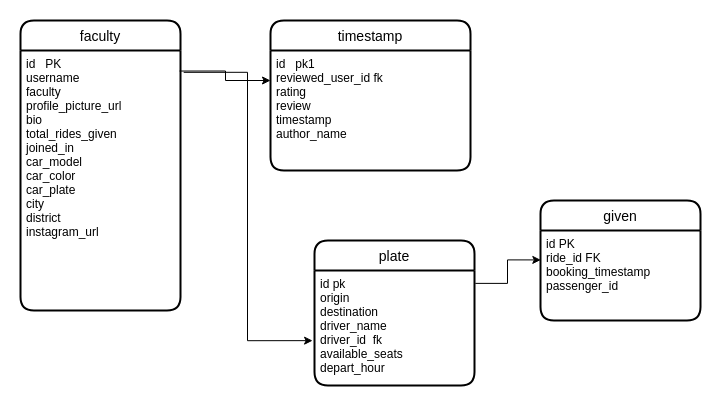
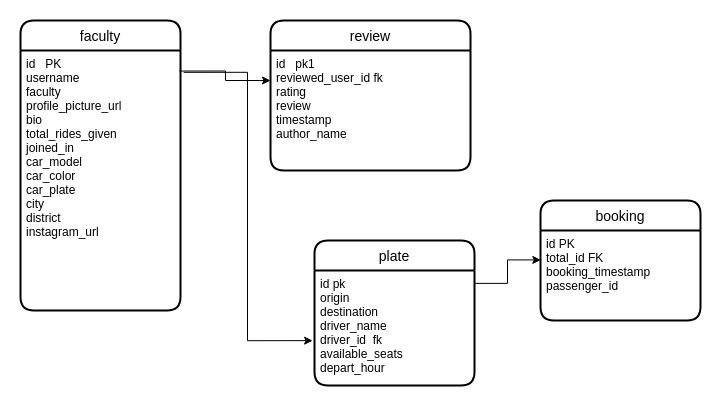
  <mxCell id="0" />
  <mxCell id="1" parent="0" />
  <mxCell id="2" style="edgeStyle=orthogonalEdgeStyle;rounded=0;orthogonalLoop=1;jettySize=auto;html=1;entryX=0;entryY=0.25;entryDx=0;entryDy=0;exitX=0.994;exitY=0.079;exitDx=0;exitDy=0;exitPerimeter=0;" parent="1" source="4" target="6" edge="1"><mxGeometry relative="1" as="geometry"><mxPoint x="190" y="70" as="sourcePoint" /></mxGeometry></mxCell>
  <mxCell id="3" value="faculty" style="swimlane;childLayout=stackLayout;horizontal=1;startSize=30;horizontalStack=0;rounded=1;fontSize=14;fontStyle=0;strokeWidth=2;resizeParent=0;resizeLast=1;shadow=0;dashed=0;align=center;" parent="1" vertex="1"><mxGeometry x="20" y="20" width="160" height="290" as="geometry" /></mxCell>
  <mxCell id="4" value="id   PK&#10;username&#10;faculty&#10;profile_picture_url&#10;bio&#10;total_rides_given&#10;joined_in&#10;car_model&#10;car_color&#10;car_plate&#10;city&#10;district&#10;instagram_url&#10;" style="align=left;strokeColor=none;fillColor=none;spacingLeft=4;fontSize=12;verticalAlign=top;resizable=0;rotatable=0;part=1;" parent="3" vertex="1"><mxGeometry y="30" width="160" height="260" as="geometry" /></mxCell>
- <mxCell id="5" value="timestamp" style="swimlane;childLayout=stackLayout;horizontal=1;startSize=30;horizontalStack=0;rounded=1;fontSize=14;fontStyle=0;strokeWidth=2;resizeParent=0;resizeLast=1;shadow=0;dashed=0;align=center;" parent="1" vertex="1"><mxGeometry x="270" y="20" width="200" height="150" as="geometry" /></mxCell>
+ <mxCell id="5" value="review" style="swimlane;childLayout=stackLayout;horizontal=1;startSize=30;horizontalStack=0;rounded=1;fontSize=14;fontStyle=0;strokeWidth=2;resizeParent=0;resizeLast=1;shadow=0;dashed=0;align=center;" parent="1" vertex="1"><mxGeometry x="270" y="20" width="200" height="150" as="geometry" /></mxCell>
  <mxCell id="6" value="id   pk1&#10;reviewed_user_id fk  &#10;rating&#10;review&#10;timestamp&#10;author_name&#10;&#10;" style="align=left;strokeColor=none;fillColor=none;spacingLeft=4;fontSize=12;verticalAlign=top;resizable=0;rotatable=0;part=1;" parent="5" vertex="1"><mxGeometry y="30" width="200" height="120" as="geometry" /></mxCell>
  <mxCell id="7" style="edgeStyle=orthogonalEdgeStyle;rounded=0;orthogonalLoop=1;jettySize=auto;html=1;entryX=0.002;entryY=0.327;entryDx=0;entryDy=0;entryPerimeter=0;exitX=1.005;exitY=0.112;exitDx=0;exitDy=0;exitPerimeter=0;" parent="1" source="9" target="12" edge="1"><mxGeometry relative="1" as="geometry" /></mxCell>
  <mxCell id="8" value="plate" style="swimlane;childLayout=stackLayout;horizontal=1;startSize=30;horizontalStack=0;rounded=1;fontSize=14;fontStyle=0;strokeWidth=2;resizeParent=0;resizeLast=1;shadow=0;dashed=0;align=center;" parent="1" vertex="1"><mxGeometry x="314" y="240" width="160" height="145" as="geometry" /></mxCell>
  <mxCell id="9" value="id pk&#10;origin&#10;destination&#10;driver_name&#10;driver_id  fk&#10;available_seats&#10;depart_hour&#10;" style="align=left;strokeColor=none;fillColor=none;spacingLeft=4;fontSize=12;verticalAlign=top;resizable=0;rotatable=0;part=1;" parent="8" vertex="1"><mxGeometry y="30" width="160" height="115" as="geometry" /></mxCell>
  <mxCell id="10" style="edgeStyle=orthogonalEdgeStyle;rounded=0;orthogonalLoop=1;jettySize=auto;html=1;entryX=-0.012;entryY=0.61;entryDx=0;entryDy=0;entryPerimeter=0;exitX=1.02;exitY=0.084;exitDx=0;exitDy=0;exitPerimeter=0;" parent="1" source="4" target="9" edge="1"><mxGeometry relative="1" as="geometry" /></mxCell>
- <mxCell id="11" value="given" style="swimlane;childLayout=stackLayout;horizontal=1;startSize=30;horizontalStack=0;rounded=1;fontSize=14;fontStyle=0;strokeWidth=2;resizeParent=0;resizeLast=1;shadow=0;dashed=0;align=center;" parent="1" vertex="1"><mxGeometry x="540" y="200" width="160" height="120" as="geometry" /></mxCell>
- <mxCell id="12" value="id PK&#10;ride_id FK&#10;booking_timestamp&#10;passenger_id" style="align=left;strokeColor=none;fillColor=none;spacingLeft=4;fontSize=12;verticalAlign=top;resizable=0;rotatable=0;part=1;" parent="11" vertex="1"><mxGeometry y="30" width="160" height="90" as="geometry" /></mxCell>
+ <mxCell id="11" value="booking" style="swimlane;childLayout=stackLayout;horizontal=1;startSize=30;horizontalStack=0;rounded=1;fontSize=14;fontStyle=0;strokeWidth=2;resizeParent=0;resizeLast=1;shadow=0;dashed=0;align=center;" parent="1" vertex="1"><mxGeometry x="540" y="200" width="160" height="120" as="geometry" /></mxCell>
+ <mxCell id="12" value="id PK&#10;total_id FK&#10;booking_timestamp&#10;passenger_id" style="align=left;strokeColor=none;fillColor=none;spacingLeft=4;fontSize=12;verticalAlign=top;resizable=0;rotatable=0;part=1;" parent="11" vertex="1"><mxGeometry y="30" width="160" height="90" as="geometry" /></mxCell>
